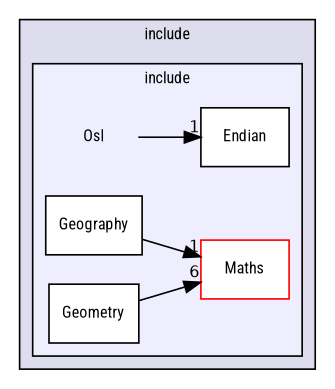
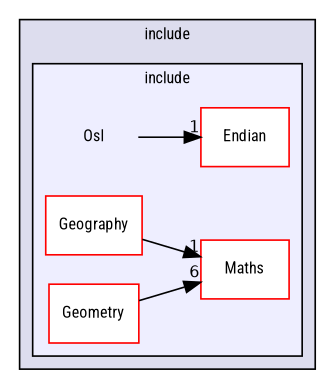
  digraph {
    compound=true
    fontname="Roboto Condensed"
    rankdir=LR
    node [fontname="Roboto Condensed" fontsize=10 shape=box color=black fillcolor=white style=filled]
    edge [fontname="Roboto Condensed" headlabel=1 labeldistance=1.5 labelfontname=Helvetica labelfontsize=10]
    n1 [label=Osl shape=plaintext color="" fillcolor="" style=""]
-   n2 [label=Endian]
-   n3 [label=Geography]
-   n4 [label=Geometry]
+   n2 [color=red label=Endian]
+   n3 [color=red label=Geography]
+   n4 [color=red label=Geometry]
    n5 [color=red label=Maths]
    subgraph cluster_1 {
      bgcolor="#ddddee"
      fontsize=10
      label=include
      pencolor=black
      subgraph cluster_2 {
        bgcolor="#eeeeff"
        fontsize=10
        label=include
        pencolor=black
        n1
        n2
        n3
        n4
        n5
      }
    }
    n1 -> n2
    n3 -> n5
    n4 -> n5 [headlabel=6]
  }
